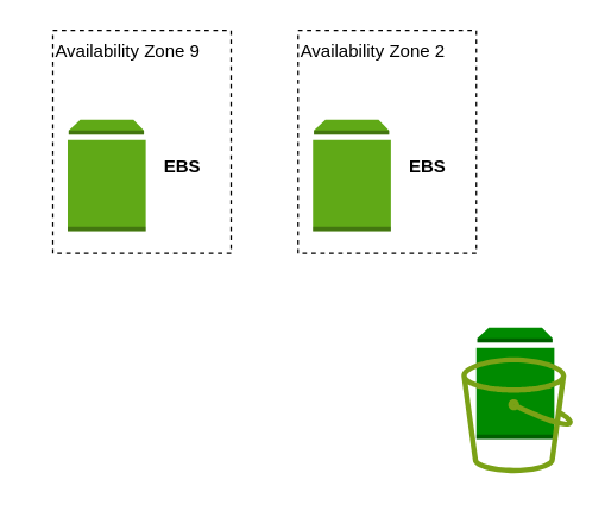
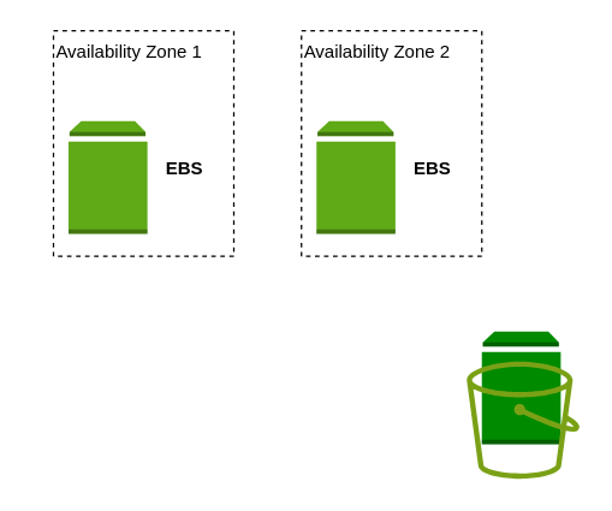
  <mxCell id="0" />
  <mxCell id="1" parent="0" />
  <mxCell id="2" value="" style="rounded=0;whiteSpace=wrap;html=1;rotation=-90;dashed=1;" vertex="1" parent="1"><mxGeometry x="20" y="35" width="150" height="120" as="geometry" /></mxCell>
  <mxCell id="3" value="" style="outlineConnect=0;dashed=0;verticalLabelPosition=bottom;verticalAlign=top;align=center;html=1;shape=mxgraph.aws3.volume;fillColor=#60a917;fontColor=#ffffff;strokeColor=#2D7600;" vertex="1" parent="1"><mxGeometry x="45" y="80" width="52.5" height="75" as="geometry" /></mxCell>
- <mxCell id="4" value="Availability Zone 9" style="text;whiteSpace=wrap;" vertex="1" parent="1"><mxGeometry x="35" y="20" width="120" height="40" as="geometry" /></mxCell>
+ <mxCell id="4" value="Availability Zone 1" style="text;whiteSpace=wrap;" vertex="1" parent="1"><mxGeometry x="35" y="20" width="120" height="40" as="geometry" /></mxCell>
  <mxCell id="5" value="EBS" style="text;whiteSpace=wrap;fontStyle=1" vertex="1" parent="1"><mxGeometry x="107.5" y="97.5" width="37.5" height="40" as="geometry" /></mxCell>
  <mxCell id="6" value="" style="rounded=0;whiteSpace=wrap;html=1;rotation=-90;dashed=1;" vertex="1" parent="1"><mxGeometry x="185" y="35" width="150" height="120" as="geometry" /></mxCell>
  <mxCell id="7" value="" style="outlineConnect=0;dashed=0;verticalLabelPosition=bottom;verticalAlign=top;align=center;html=1;shape=mxgraph.aws3.volume;fillColor=#60a917;fontColor=#ffffff;strokeColor=#2D7600;" vertex="1" parent="1"><mxGeometry x="210" y="80" width="52.5" height="75" as="geometry" /></mxCell>
  <mxCell id="8" value="Availability Zone 2" style="text;whiteSpace=wrap;" vertex="1" parent="1"><mxGeometry x="200" y="20" width="120" height="40" as="geometry" /></mxCell>
  <mxCell id="9" value="EBS" style="text;whiteSpace=wrap;fontStyle=1" vertex="1" parent="1"><mxGeometry x="272.5" y="97.5" width="37.5" height="40" as="geometry" /></mxCell>
  <mxCell id="10" value="" style="outlineConnect=0;dashed=0;verticalLabelPosition=bottom;verticalAlign=top;align=center;html=1;shape=mxgraph.aws3.volume;fillColor=light-dark(#008A00,#60FF60);fontColor=#ffffff;strokeColor=#005700;" vertex="1" parent="1"><mxGeometry x="320" y="220" width="52.5" height="75" as="geometry" /></mxCell>
  <mxCell id="11" value="" style="sketch=0;outlineConnect=0;fontColor=#232F3E;gradientColor=none;fillColor=#7AA116;strokeColor=light-dark(#000000,#0A0A0A);dashed=0;verticalLabelPosition=bottom;verticalAlign=top;align=center;html=1;fontSize=12;fontStyle=0;aspect=fixed;pointerEvents=1;shape=mxgraph.aws4.bucket;strokeWidth=10;perimeterSpacing=3;" vertex="1" parent="1"><mxGeometry x="310" y="240" width="75" height="78" as="geometry" /></mxCell>
